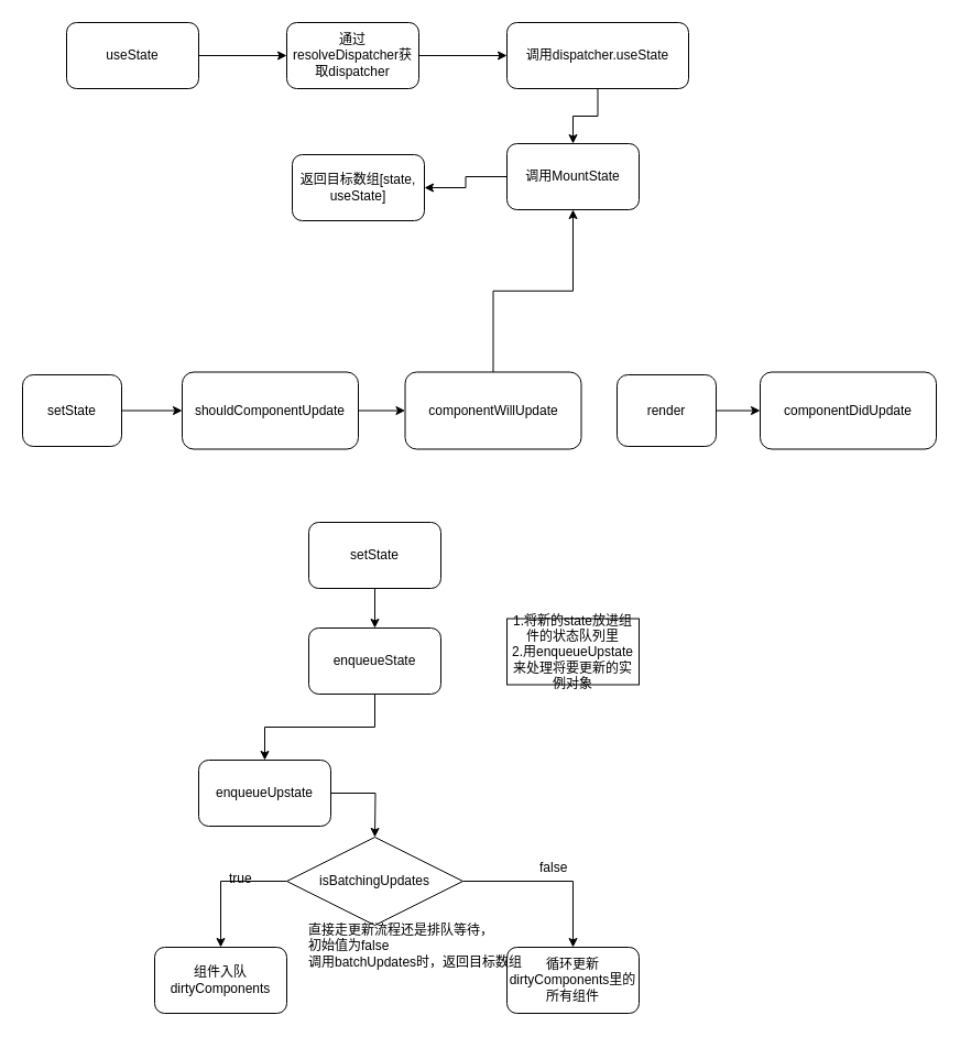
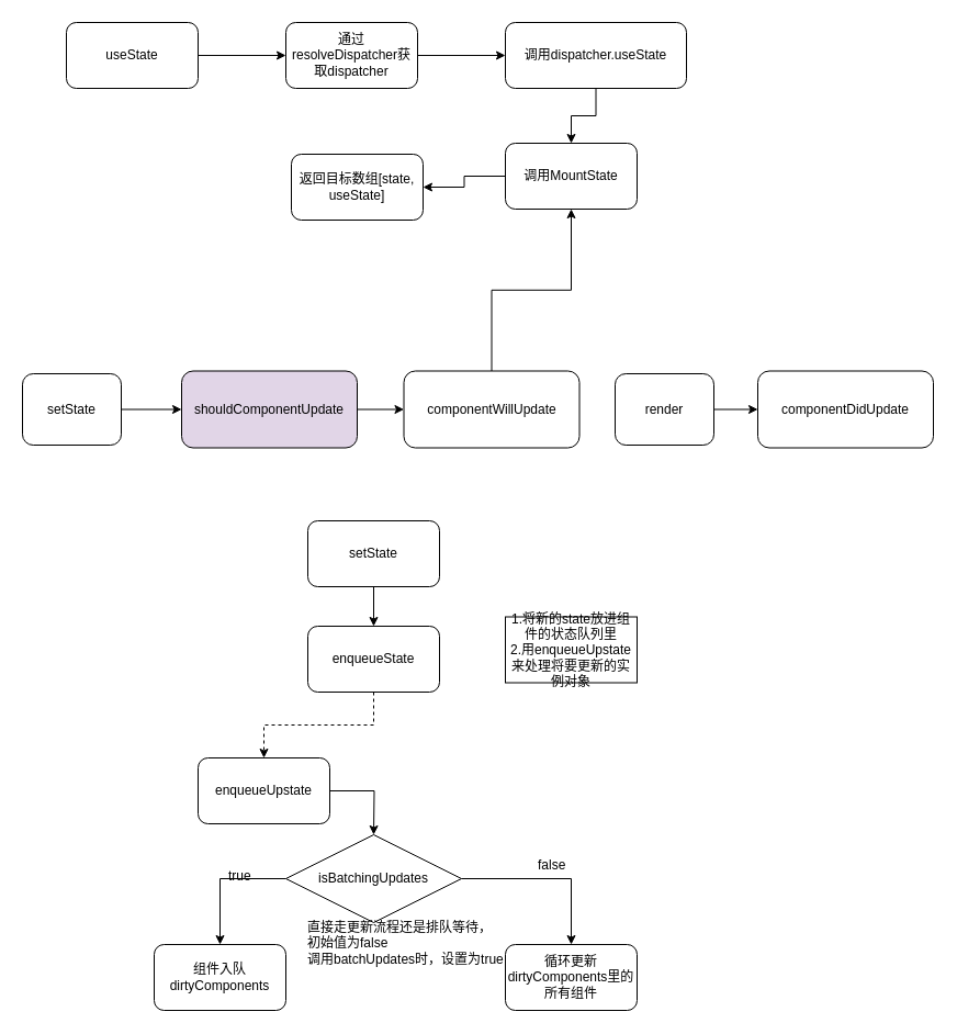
  <mxCell id="0" />
  <mxCell id="1" parent="0" />
  <mxCell id="2" value="" style="edgeStyle=orthogonalEdgeStyle;rounded=0;orthogonalLoop=1;jettySize=auto;html=1;" parent="1" source="3" target="5" edge="1"><mxGeometry relative="1" as="geometry" /></mxCell>
  <mxCell id="3" value="useState" style="rounded=1;whiteSpace=wrap;html=1;" parent="1" vertex="1"><mxGeometry x="60" y="20" width="120" height="60" as="geometry" /></mxCell>
  <mxCell id="4" value="" style="edgeStyle=orthogonalEdgeStyle;rounded=0;orthogonalLoop=1;jettySize=auto;html=1;" parent="1" source="5" target="7" edge="1"><mxGeometry relative="1" as="geometry" /></mxCell>
  <mxCell id="5" value="通过resolveDispatcher获取dispatcher" style="rounded=1;whiteSpace=wrap;html=1;" parent="1" vertex="1"><mxGeometry x="260" y="20" width="120" height="60" as="geometry" /></mxCell>
  <mxCell id="6" value="" style="edgeStyle=orthogonalEdgeStyle;rounded=0;orthogonalLoop=1;jettySize=auto;html=1;" parent="1" source="7" target="9" edge="1"><mxGeometry relative="1" as="geometry" /></mxCell>
  <mxCell id="7" value="调用dispatcher.useState" style="rounded=1;whiteSpace=wrap;html=1;" parent="1" vertex="1"><mxGeometry x="460" y="20" width="165" height="60" as="geometry" /></mxCell>
  <mxCell id="8" value="" style="edgeStyle=orthogonalEdgeStyle;rounded=0;orthogonalLoop=1;jettySize=auto;html=1;" parent="1" source="9" target="10" edge="1"><mxGeometry relative="1" as="geometry" /></mxCell>
  <mxCell id="9" value="调用MountState" style="rounded=1;whiteSpace=wrap;html=1;" parent="1" vertex="1"><mxGeometry x="460" y="130" width="120" height="60" as="geometry" /></mxCell>
  <mxCell id="10" value="返回目标数组[state, useState]" style="rounded=1;whiteSpace=wrap;html=1;" parent="1" vertex="1"><mxGeometry x="265" y="140" width="120" height="60" as="geometry" /></mxCell>
  <mxCell id="11" value="" style="edgeStyle=orthogonalEdgeStyle;rounded=0;orthogonalLoop=1;jettySize=auto;html=1;" edge="1" parent="1" source="12" target="14"><mxGeometry relative="1" as="geometry" /></mxCell>
  <mxCell id="12" value="setState&lt;br&gt;" style="rounded=1;whiteSpace=wrap;html=1;" vertex="1" parent="1"><mxGeometry x="20" y="340" width="90" height="65" as="geometry" /></mxCell>
  <mxCell id="13" value="" style="edgeStyle=orthogonalEdgeStyle;rounded=0;orthogonalLoop=1;jettySize=auto;html=1;" edge="1" parent="1" source="14" target="16"><mxGeometry relative="1" as="geometry" /></mxCell>
- <mxCell id="14" value="shouldComponentUpdate" style="rounded=1;whiteSpace=wrap;html=1;" vertex="1" parent="1"><mxGeometry x="165" y="337.5" width="160" height="70" as="geometry" /></mxCell>
+ <mxCell id="14" value="shouldComponentUpdate" style="rounded=1;whiteSpace=wrap;html=1;fillColor=#e1d5e7;" vertex="1" parent="1"><mxGeometry x="165" y="337.5" width="160" height="70" as="geometry" /></mxCell>
  <mxCell id="15" value="" style="edgeStyle=orthogonalEdgeStyle;rounded=0;orthogonalLoop=1;jettySize=auto;html=1;" edge="1" parent="1" source="16" target="9"><mxGeometry relative="1" as="geometry" /></mxCell>
  <mxCell id="16" value="componentWillUpdate" style="rounded=1;whiteSpace=wrap;html=1;" vertex="1" parent="1"><mxGeometry x="367.5" y="337.5" width="160" height="70" as="geometry" /></mxCell>
  <mxCell id="17" value="" style="edgeStyle=orthogonalEdgeStyle;rounded=0;orthogonalLoop=1;jettySize=auto;html=1;" edge="1" parent="1" source="18" target="19"><mxGeometry relative="1" as="geometry" /></mxCell>
  <mxCell id="18" value="render" style="rounded=1;whiteSpace=wrap;html=1;" vertex="1" parent="1"><mxGeometry x="560" y="340" width="90" height="65" as="geometry" /></mxCell>
  <mxCell id="19" value="componentDidUpdate" style="rounded=1;whiteSpace=wrap;html=1;" vertex="1" parent="1"><mxGeometry x="690" y="337.5" width="160" height="70" as="geometry" /></mxCell>
  <mxCell id="20" value="" style="edgeStyle=orthogonalEdgeStyle;rounded=0;orthogonalLoop=1;jettySize=auto;html=1;" edge="1" parent="1" source="21" target="23"><mxGeometry relative="1" as="geometry" /></mxCell>
  <mxCell id="21" value="setState&lt;br&gt;" style="rounded=1;whiteSpace=wrap;html=1;" vertex="1" parent="1"><mxGeometry x="280" y="474" width="120" height="60" as="geometry" /></mxCell>
- <mxCell id="22" value="" style="edgeStyle=orthogonalEdgeStyle;rounded=0;orthogonalLoop=1;jettySize=auto;html=1;" edge="1" parent="1" source="23" target="25"><mxGeometry relative="1" as="geometry" /></mxCell>
+ <mxCell id="22" value="" style="edgeStyle=orthogonalEdgeStyle;rounded=0;orthogonalLoop=1;jettySize=auto;html=1;dashed=1;" edge="1" parent="1" source="23" target="25"><mxGeometry relative="1" as="geometry" /></mxCell>
  <mxCell id="23" value="enqueueState" style="rounded=1;whiteSpace=wrap;html=1;" vertex="1" parent="1"><mxGeometry x="280" y="570" width="120" height="60" as="geometry" /></mxCell>
  <mxCell id="24" value="" style="edgeStyle=orthogonalEdgeStyle;rounded=0;orthogonalLoop=1;jettySize=auto;html=1;" edge="1" parent="1" source="25"><mxGeometry relative="1" as="geometry"><mxPoint x="340" y="760" as="targetPoint" /></mxGeometry></mxCell>
  <mxCell id="25" value="enqueueUpstate" style="rounded=1;whiteSpace=wrap;html=1;" vertex="1" parent="1"><mxGeometry x="180" y="690" width="120" height="60" as="geometry" /></mxCell>
  <mxCell id="26" style="edgeStyle=orthogonalEdgeStyle;rounded=0;orthogonalLoop=1;jettySize=auto;html=1;exitX=0;exitY=0.5;exitDx=0;exitDy=0;" edge="1" parent="1" source="28" target="29"><mxGeometry relative="1" as="geometry" /></mxCell>
  <mxCell id="27" style="edgeStyle=orthogonalEdgeStyle;rounded=0;orthogonalLoop=1;jettySize=auto;html=1;entryX=0.5;entryY=0;entryDx=0;entryDy=0;" edge="1" parent="1" source="28" target="31"><mxGeometry relative="1" as="geometry" /></mxCell>
  <mxCell id="28" value="isBatchingUpdates" style="rhombus;whiteSpace=wrap;html=1;" vertex="1" parent="1"><mxGeometry x="260" y="760" width="160" height="80" as="geometry" /></mxCell>
  <mxCell id="29" value="组件入队&lt;br&gt;dirtyComponents" style="rounded=1;whiteSpace=wrap;html=1;" vertex="1" parent="1"><mxGeometry x="140" y="860" width="120" height="60" as="geometry" /></mxCell>
  <mxCell id="30" value="true" style="text;html=1;resizable=0;points=[];autosize=1;align=left;verticalAlign=top;spacingTop=-4;" vertex="1" parent="1"><mxGeometry x="206" y="788" width="40" height="10" as="geometry" /></mxCell>
  <mxCell id="31" value="循环更新&lt;br&gt;dirtyComponents里的所有组件" style="rounded=1;whiteSpace=wrap;html=1;" vertex="1" parent="1"><mxGeometry x="460" y="860" width="120" height="60" as="geometry" /></mxCell>
  <mxCell id="32" value="false" style="text;html=1;resizable=0;points=[];autosize=1;align=left;verticalAlign=top;spacingTop=-4;" vertex="1" parent="1"><mxGeometry x="487.5" y="778" width="40" height="10" as="geometry" /></mxCell>
  <mxCell id="33" value="1.将新的state放进组件的状态队列里&lt;br&gt;2.用enqueueUpstate来处理将要更新的实例对象" style="rounded=0;whiteSpace=wrap;html=1;" vertex="1" parent="1"><mxGeometry x="460" y="561.5" width="120" height="60" as="geometry" /></mxCell>
- <mxCell id="34" value="直接走更新流程还是排队等待，&lt;br&gt;初始值为false&lt;br&gt;调用batchUpdates时，返回目标数组" style="text;html=1;resizable=0;points=[];autosize=1;align=left;verticalAlign=top;spacingTop=-4;" vertex="1" parent="1"><mxGeometry x="277.5" y="835" width="190" height="40" as="geometry" /></mxCell>
+ <mxCell id="34" value="直接走更新流程还是排队等待，&lt;br&gt;初始值为false&lt;br&gt;调用batchUpdates时，设置为true" style="text;html=1;resizable=0;points=[];autosize=1;align=left;verticalAlign=top;spacingTop=-4;" vertex="1" parent="1"><mxGeometry x="277.5" y="835" width="190" height="40" as="geometry" /></mxCell>
